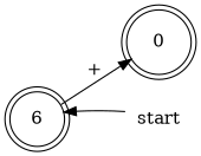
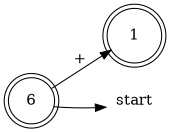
  digraph {
    rankdir=LR
    node [shape=doublecircle]
    n1 [label=6]
-   1 [label=0]
+   1
    start [shape=plaintext]
    n1 -> 1 [label="+"]
-   start -> n1
+   n1 -> start
  }
